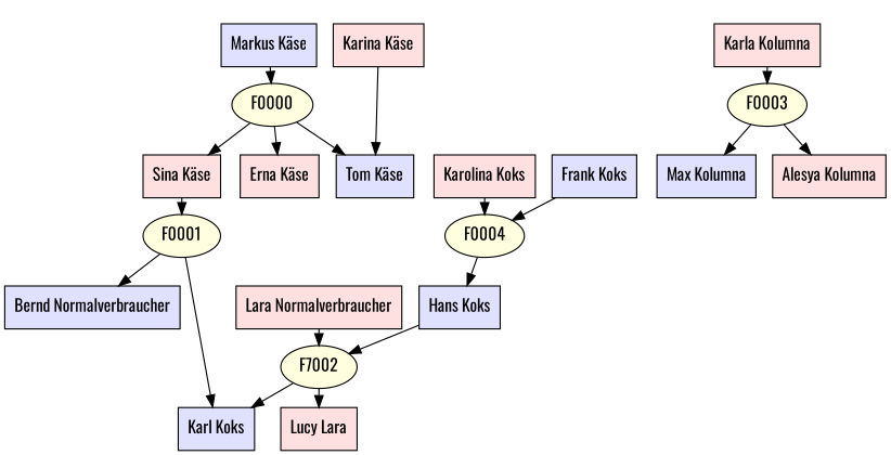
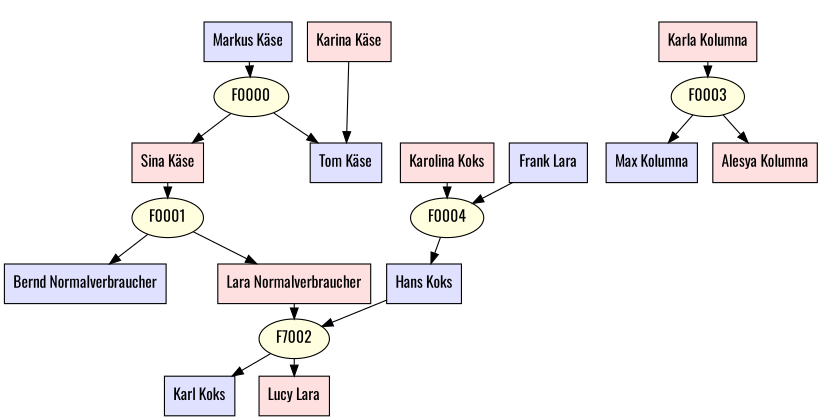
  digraph {
    bgcolor=white
    concentrate=false
    fontname=Oswald
    fontsize=14
    mclimit=99
    nodesep=0.20
    rankdir=TB
    ranksep=0.20
    searchsize=100
    splines=true
    node [fillcolor="#ffe0e0" fontname=Oswald fontsize=14 shape=box style="solid,filled"]
    edge [arrowhead=normal arrowtail=none dir=both fontname=Oswald fontsize=14 style=solid]
    n1 [fillcolor="#e0e0ff" label="Markus Käse"]
    F0000 [fillcolor="#ffffe0" shape=ellipse style=filled]
    n3 [label="Karina Käse"]
    n4 [label="Sina Käse"]
    F0001 [fillcolor="#ffffe0" shape=ellipse style=filled]
    F0003 [fillcolor="#ffffe0" shape=ellipse style=filled]
    n7 [label="Karla Kolumna"]
    n8 [label="Lara Normalverbraucher"]
    n9 [fillcolor="#ffffe0" label=F7002 shape=ellipse style=filled]
    n10 [fillcolor="#e0e0ff" label="Hans Koks"]
-   n11 [fillcolor="#e0e0ff" label="Frank Koks"]
+   n11 [fillcolor="#e0e0ff" label="Frank Lara"]
    F0004 [fillcolor="#ffffe0" shape=ellipse style=filled]
    n13 [label="Karolina Koks"]
    n14 [fillcolor="#e0e0ff" label="Tom Käse"]
-   n15 [label="Erna Käse"]
    n16 [fillcolor="#e0e0ff" label="Bernd Normalverbraucher"]
    n17 [fillcolor="#e0e0ff" label="Max Kolumna"]
    n18 [label="Alesya Kolumna"]
    n19 [fillcolor="#e0e0ff" label="Karl Koks"]
    n20 [label="Lucy Lara"]
    subgraph cluster_1 {
      style=invis
      n1
      F0000
      n3
    }
    subgraph cluster_2 {
      style=invis
      n4
      F0001
    }
    subgraph cluster_3 {
      style=invis
      F0003
      n7
    }
    subgraph cluster_4 {
      style=invis
      n8
      n9
      n10
    }
    subgraph cluster_5 {
      style=invis
      n11
      F0004
      n13
    }
    n1 -> F0000
    F0000 -> n4
    F0000 -> n14
-   F0000 -> n15
    n3 -> n14
    n4 -> F0001
-   F0001 -> n19
+   F0001 -> n8
    F0001 -> n16
    F0003 -> n17
    F0003 -> n18
    n7 -> F0003
    n8 -> n9
    n9 -> n19
    n9 -> n20
    n10 -> n9
    n11 -> F0004
    F0004 -> n10
    n13 -> F0004
  }
